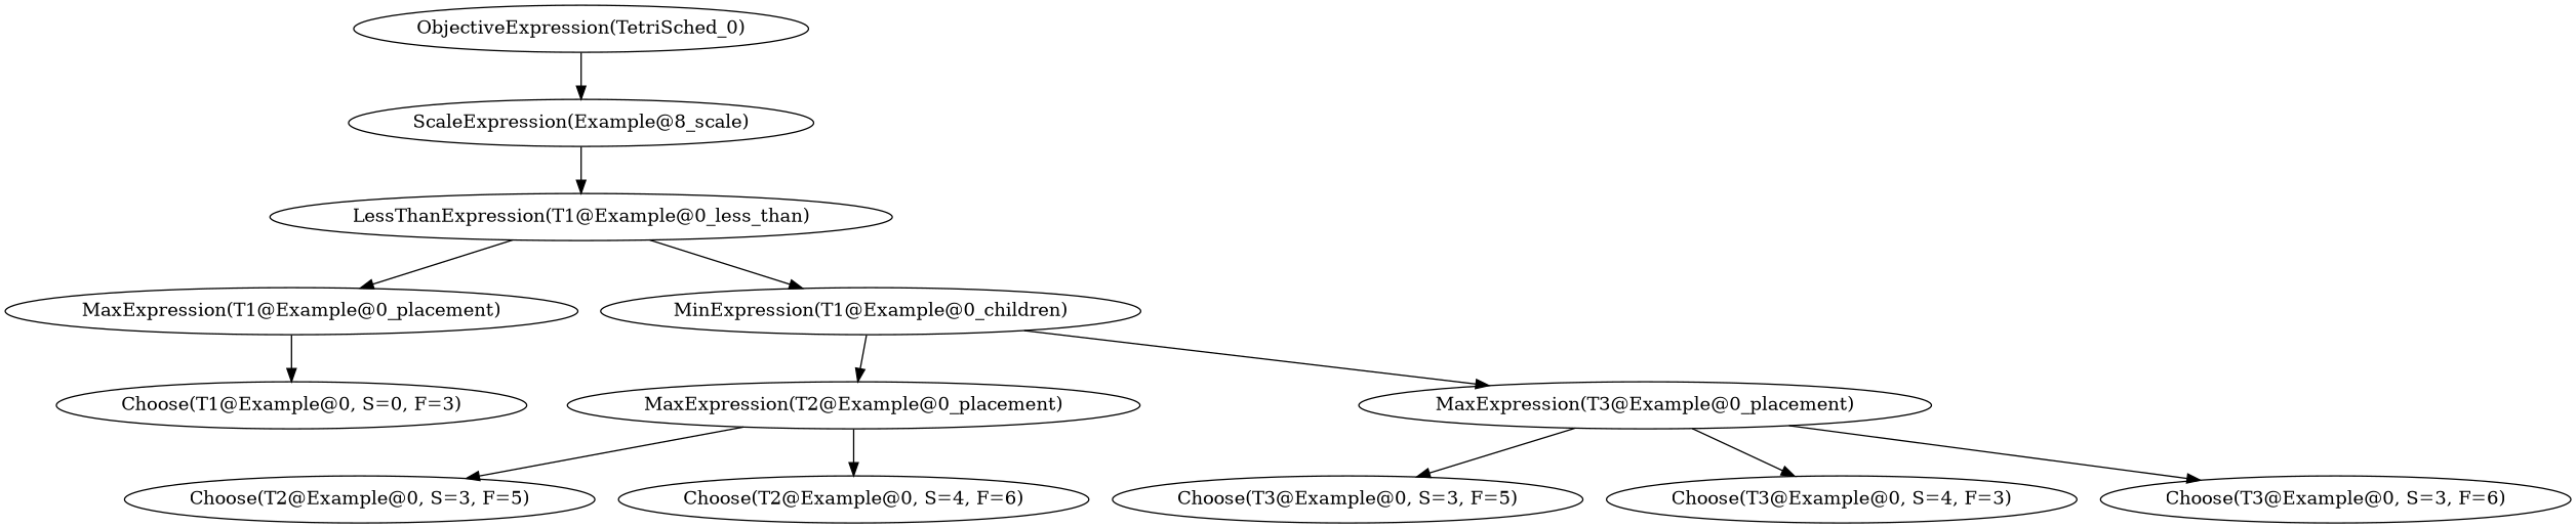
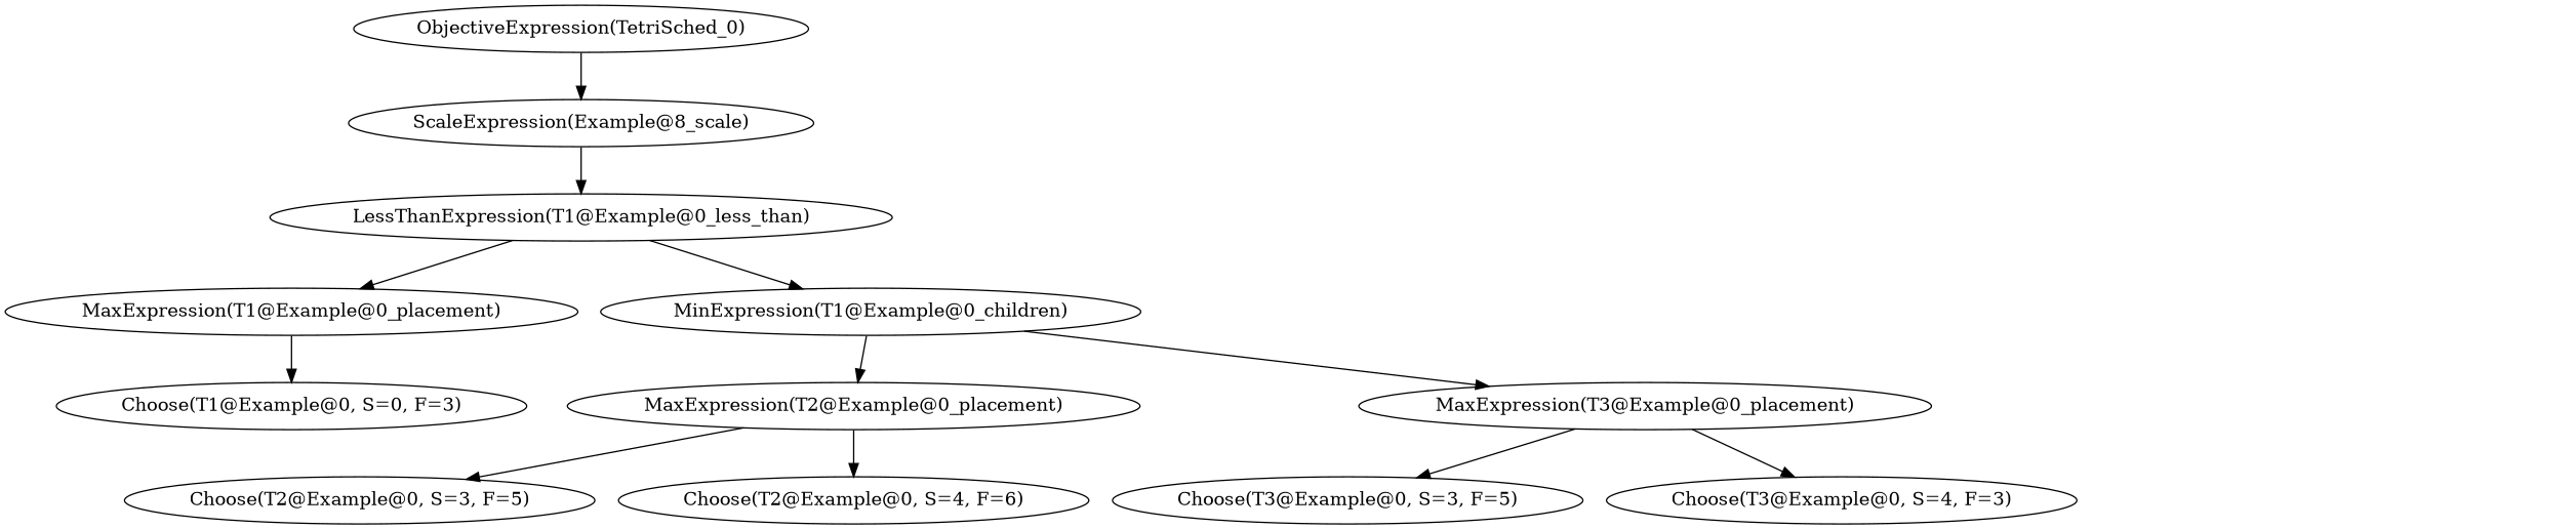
  digraph {
    n1 [label="ObjectiveExpression(TetriSched_0)"]
    n2 [label="ScaleExpression(Example@8_scale)"]
    n3 [label="LessThanExpression(T1@Example@0_less_than)"]
    n4 [label="MaxExpression(T1@Example@0_placement)"]
    n5 [label="MinExpression(T1@Example@0_children)"]
    n6 [label="Choose(T1@Example@0, S=0, F=3)"]
    n7 [label="MaxExpression(T2@Example@0_placement)"]
    n8 [label="MaxExpression(T3@Example@0_placement)"]
    n9 [label="Choose(T2@Example@0, S=3, F=5)"]
    n10 [label="Choose(T2@Example@0, S=4, F=6)"]
    n11 [label="Choose(T3@Example@0, S=3, F=5)"]
    n12 [label="Choose(T3@Example@0, S=4, F=3)"]
-   n13 [label="Choose(T3@Example@0, S=3, F=6)"]
    n1 -> n2
    n2 -> n3
    n3 -> n4
    n3 -> n5
    n4 -> n6
    n5 -> n7
    n5 -> n8
    n7 -> n9
    n7 -> n10
    n8 -> n11
    n8 -> n12
-   n8 -> n13
  }
